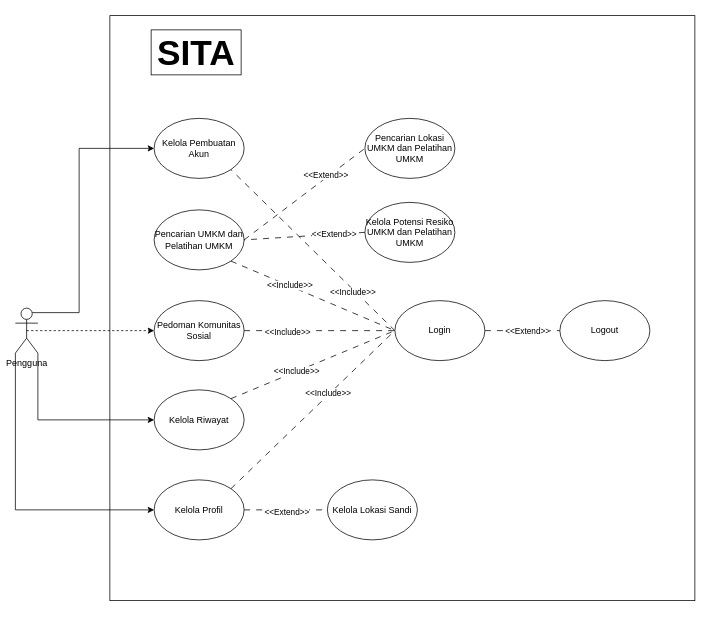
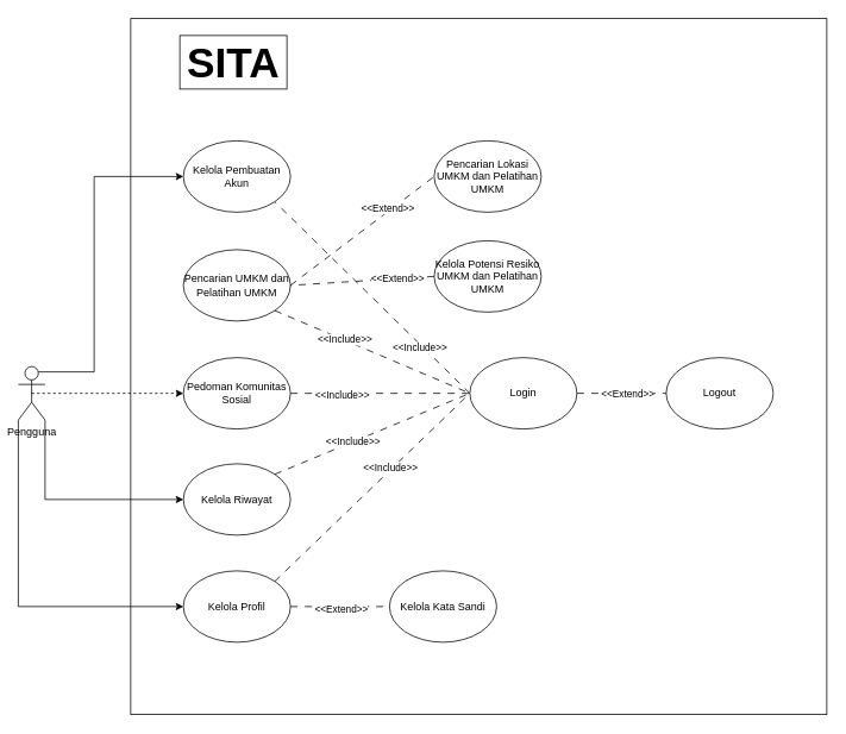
  <mxCell id="0" />
  <mxCell id="1" parent="0" />
  <mxCell id="2" value="" style="whiteSpace=wrap;html=1;aspect=fixed;" vertex="1" parent="1"><mxGeometry x="146" y="20" width="780" height="780" as="geometry" /></mxCell>
  <mxCell id="3" style="edgeStyle=orthogonalEdgeStyle;rounded=0;orthogonalLoop=1;jettySize=auto;html=1;exitX=0.5;exitY=0.5;exitDx=0;exitDy=0;exitPerimeter=0;entryX=0;entryY=0.5;entryDx=0;entryDy=0;dashed=1;" edge="1" parent="1" source="7" target="17"><mxGeometry relative="1" as="geometry" /></mxCell>
  <mxCell id="4" style="edgeStyle=orthogonalEdgeStyle;rounded=0;orthogonalLoop=1;jettySize=auto;html=1;exitX=0.75;exitY=0.1;exitDx=0;exitDy=0;exitPerimeter=0;entryX=0;entryY=0.5;entryDx=0;entryDy=0;" edge="1" parent="1" source="7" target="8"><mxGeometry relative="1" as="geometry"><Array as="points"><mxPoint x="105" y="416" /><mxPoint x="105" y="197" /></Array></mxGeometry></mxCell>
  <mxCell id="5" style="edgeStyle=orthogonalEdgeStyle;rounded=0;orthogonalLoop=1;jettySize=auto;html=1;exitX=1;exitY=1;exitDx=0;exitDy=0;exitPerimeter=0;entryX=0;entryY=0.5;entryDx=0;entryDy=0;" edge="1" parent="1" source="7" target="21"><mxGeometry relative="1" as="geometry" /></mxCell>
  <mxCell id="6" style="edgeStyle=orthogonalEdgeStyle;rounded=0;orthogonalLoop=1;jettySize=auto;html=1;exitX=0;exitY=1;exitDx=0;exitDy=0;exitPerimeter=0;entryX=0;entryY=0.5;entryDx=0;entryDy=0;" edge="1" parent="1" source="7" target="11"><mxGeometry relative="1" as="geometry" /></mxCell>
  <mxCell id="7" value="Pengguna" style="shape=umlActor;verticalLabelPosition=bottom;verticalAlign=top;html=1;outlineConnect=0;" vertex="1" parent="1"><mxGeometry x="20" y="410" width="30" height="60" as="geometry" /></mxCell>
  <mxCell id="8" value="Kelola Pembuatan Akun" style="ellipse;whiteSpace=wrap;html=1;" vertex="1" parent="1"><mxGeometry x="205" y="157" width="120" height="80" as="geometry" /></mxCell>
  <mxCell id="9" value="Pencarian UMKM dan Pelatihan UMKM" style="ellipse;whiteSpace=wrap;html=1;" vertex="1" parent="1"><mxGeometry x="205" y="279" width="120" height="80" as="geometry" /></mxCell>
  <mxCell id="10" value="Pencarian Lokasi UMKM dan Pelatihan UMKM" style="ellipse;whiteSpace=wrap;html=1;" vertex="1" parent="1"><mxGeometry x="486" y="157" width="120" height="80" as="geometry" /></mxCell>
  <mxCell id="11" value="Kelola Profil" style="ellipse;whiteSpace=wrap;html=1;" vertex="1" parent="1"><mxGeometry x="205" y="639" width="120" height="80" as="geometry" /></mxCell>
  <mxCell id="12" value="Kelola Potensi Resiko UMKM dan Pelatihan UMKM" style="ellipse;whiteSpace=wrap;html=1;" vertex="1" parent="1"><mxGeometry x="486" y="269" width="120" height="80" as="geometry" /></mxCell>
  <mxCell id="13" value="" style="endArrow=none;html=1;rounded=0;entryX=0;entryY=0.5;entryDx=0;entryDy=0;exitX=1;exitY=0.5;exitDx=0;exitDy=0;dashed=1;dashPattern=8 8;" edge="1" parent="1" source="9" target="10"><mxGeometry width="50" height="50" relative="1" as="geometry"><mxPoint x="275" y="349" as="sourcePoint" /><mxPoint x="325" y="299" as="targetPoint" /></mxGeometry></mxCell>
  <mxCell id="14" value="&amp;lt;&amp;lt;Extend&amp;gt;&amp;gt;" style="edgeLabel;html=1;align=center;verticalAlign=middle;resizable=0;points=[];" vertex="1" connectable="0" parent="13"><mxGeometry x="0.373" y="3" relative="1" as="geometry"><mxPoint as="offset" /></mxGeometry></mxCell>
  <mxCell id="15" value="" style="endArrow=none;html=1;rounded=0;entryX=1;entryY=0.5;entryDx=0;entryDy=0;exitX=0;exitY=0.5;exitDx=0;exitDy=0;dashed=1;dashPattern=8 8;" edge="1" parent="1" source="12" target="9"><mxGeometry width="50" height="50" relative="1" as="geometry"><mxPoint x="275" y="349" as="sourcePoint" /><mxPoint x="325" y="299" as="targetPoint" /></mxGeometry></mxCell>
  <mxCell id="16" value="&amp;lt;&amp;lt;Extend&amp;gt;&amp;gt;" style="edgeLabel;html=1;align=center;verticalAlign=middle;resizable=0;points=[];" vertex="1" connectable="0" parent="15"><mxGeometry x="-0.482" relative="1" as="geometry"><mxPoint as="offset" /></mxGeometry></mxCell>
  <mxCell id="17" value="Pedoman Komunitas Sosial" style="ellipse;whiteSpace=wrap;html=1;" vertex="1" parent="1"><mxGeometry x="205" y="400" width="120" height="80" as="geometry" /></mxCell>
- <mxCell id="18" value="Kelola Lokasi Sandi" style="ellipse;whiteSpace=wrap;html=1;" vertex="1" parent="1"><mxGeometry x="436" y="639" width="120" height="80" as="geometry" /></mxCell>
+ <mxCell id="18" value="Kelola Kata Sandi" style="ellipse;whiteSpace=wrap;html=1;" vertex="1" parent="1"><mxGeometry x="436" y="639" width="120" height="80" as="geometry" /></mxCell>
  <mxCell id="19" value="" style="endArrow=none;html=1;rounded=0;exitX=1;exitY=0.5;exitDx=0;exitDy=0;entryX=0;entryY=0.5;entryDx=0;entryDy=0;dashed=1;dashPattern=8 8;" edge="1" parent="1" source="11" target="18"><mxGeometry width="50" height="50" relative="1" as="geometry"><mxPoint x="275" y="549" as="sourcePoint" /><mxPoint x="325" y="499" as="targetPoint" /></mxGeometry></mxCell>
  <mxCell id="20" value="&amp;lt;&amp;lt;Extend&amp;gt;&amp;gt;" style="edgeLabel;html=1;align=center;verticalAlign=middle;resizable=0;points=[];" vertex="1" connectable="0" parent="19"><mxGeometry x="0.009" y="-2" relative="1" as="geometry"><mxPoint as="offset" /></mxGeometry></mxCell>
  <mxCell id="21" value="Kelola Riwayat" style="ellipse;whiteSpace=wrap;html=1;" vertex="1" parent="1"><mxGeometry x="205" y="519" width="120" height="80" as="geometry" /></mxCell>
  <mxCell id="22" value="Login" style="ellipse;whiteSpace=wrap;html=1;" vertex="1" parent="1"><mxGeometry x="526" y="400" width="120" height="80" as="geometry" /></mxCell>
  <mxCell id="23" value="" style="endArrow=none;html=1;rounded=0;entryX=1;entryY=1;entryDx=0;entryDy=0;exitX=0;exitY=0.5;exitDx=0;exitDy=0;dashed=1;dashPattern=8 8;" edge="1" parent="1" source="22" target="8"><mxGeometry width="50" height="50" relative="1" as="geometry"><mxPoint x="355" y="369" as="sourcePoint" /><mxPoint x="405" y="319" as="targetPoint" /></mxGeometry></mxCell>
  <mxCell id="24" value="&amp;lt;&amp;lt;Include&amp;gt;&amp;gt;" style="edgeLabel;html=1;align=center;verticalAlign=middle;resizable=0;points=[];" vertex="1" connectable="0" parent="23"><mxGeometry x="-0.505" y="3" relative="1" as="geometry"><mxPoint as="offset" /></mxGeometry></mxCell>
  <mxCell id="25" value="" style="endArrow=none;html=1;rounded=0;exitX=1;exitY=1;exitDx=0;exitDy=0;entryX=0;entryY=0.5;entryDx=0;entryDy=0;dashed=1;dashPattern=8 8;" edge="1" parent="1" source="9" target="22"><mxGeometry width="50" height="50" relative="1" as="geometry"><mxPoint x="355" y="369" as="sourcePoint" /><mxPoint x="405" y="319" as="targetPoint" /></mxGeometry></mxCell>
  <mxCell id="26" value="&amp;lt;&amp;lt;Include&amp;gt;&amp;gt;" style="edgeLabel;html=1;align=center;verticalAlign=middle;resizable=0;points=[];" vertex="1" connectable="0" parent="25"><mxGeometry x="-0.294" y="1" relative="1" as="geometry"><mxPoint as="offset" /></mxGeometry></mxCell>
  <mxCell id="27" value="" style="endArrow=none;html=1;rounded=0;exitX=1;exitY=0.5;exitDx=0;exitDy=0;entryX=0;entryY=0.5;entryDx=0;entryDy=0;dashed=1;dashPattern=8 8;" edge="1" parent="1" source="17" target="22"><mxGeometry width="50" height="50" relative="1" as="geometry"><mxPoint x="355" y="469" as="sourcePoint" /><mxPoint x="405" y="419" as="targetPoint" /></mxGeometry></mxCell>
  <mxCell id="28" value="&amp;lt;&amp;lt;Include&amp;gt;&amp;gt;" style="edgeLabel;html=1;align=center;verticalAlign=middle;resizable=0;points=[];" vertex="1" connectable="0" parent="27"><mxGeometry x="-0.432" y="-1" relative="1" as="geometry"><mxPoint as="offset" /></mxGeometry></mxCell>
  <mxCell id="29" value="" style="endArrow=none;html=1;rounded=0;exitX=1;exitY=0;exitDx=0;exitDy=0;entryX=0;entryY=0.5;entryDx=0;entryDy=0;dashed=1;dashPattern=8 8;" edge="1" parent="1" source="21" target="22"><mxGeometry width="50" height="50" relative="1" as="geometry"><mxPoint x="355" y="569" as="sourcePoint" /><mxPoint x="405" y="519" as="targetPoint" /></mxGeometry></mxCell>
  <mxCell id="30" value="&amp;lt;&amp;lt;Include&amp;gt;&amp;gt;" style="edgeLabel;html=1;align=center;verticalAlign=middle;resizable=0;points=[];" vertex="1" connectable="0" parent="29"><mxGeometry x="-0.201" y="1" relative="1" as="geometry"><mxPoint as="offset" /></mxGeometry></mxCell>
  <mxCell id="31" value="" style="endArrow=none;html=1;rounded=0;exitX=1;exitY=0;exitDx=0;exitDy=0;entryX=0;entryY=0.5;entryDx=0;entryDy=0;dashed=1;dashPattern=8 8;" edge="1" parent="1" source="11" target="22"><mxGeometry width="50" height="50" relative="1" as="geometry"><mxPoint x="355" y="569" as="sourcePoint" /><mxPoint x="405" y="519" as="targetPoint" /></mxGeometry></mxCell>
  <mxCell id="32" value="&amp;lt;&amp;lt;Include&amp;gt;&amp;gt;" style="edgeLabel;html=1;align=center;verticalAlign=middle;resizable=0;points=[];" vertex="1" connectable="0" parent="31"><mxGeometry x="0.202" y="3" relative="1" as="geometry"><mxPoint as="offset" /></mxGeometry></mxCell>
  <mxCell id="33" value="Logout" style="ellipse;whiteSpace=wrap;html=1;" vertex="1" parent="1"><mxGeometry x="746" y="400" width="120" height="80" as="geometry" /></mxCell>
  <mxCell id="34" value="" style="endArrow=none;html=1;rounded=0;exitX=1;exitY=0.5;exitDx=0;exitDy=0;entryX=0;entryY=0.5;entryDx=0;entryDy=0;dashed=1;dashPattern=8 8;" edge="1" parent="1" source="22" target="33"><mxGeometry width="50" height="50" relative="1" as="geometry"><mxPoint x="496" y="419" as="sourcePoint" /><mxPoint x="546" y="369" as="targetPoint" /></mxGeometry></mxCell>
  <mxCell id="35" value="&amp;lt;&amp;lt;Extend&amp;gt;&amp;gt;" style="edgeLabel;html=1;align=center;verticalAlign=middle;resizable=0;points=[];" vertex="1" connectable="0" parent="34"><mxGeometry x="0.113" relative="1" as="geometry"><mxPoint as="offset" /></mxGeometry></mxCell>
  <mxCell id="36" value="" style="rounded=0;whiteSpace=wrap;html=1;" vertex="1" parent="1"><mxGeometry x="201" width="120" height="60" as="geometry" y="39" /></mxCell>
  <mxCell id="37" value="SITA" style="text;html=1;align=center;verticalAlign=middle;whiteSpace=wrap;rounded=0;fontSize=47;fontStyle=1" vertex="1" parent="1"><mxGeometry x="233" y="50" width="56" height="40" as="geometry" /></mxCell>
